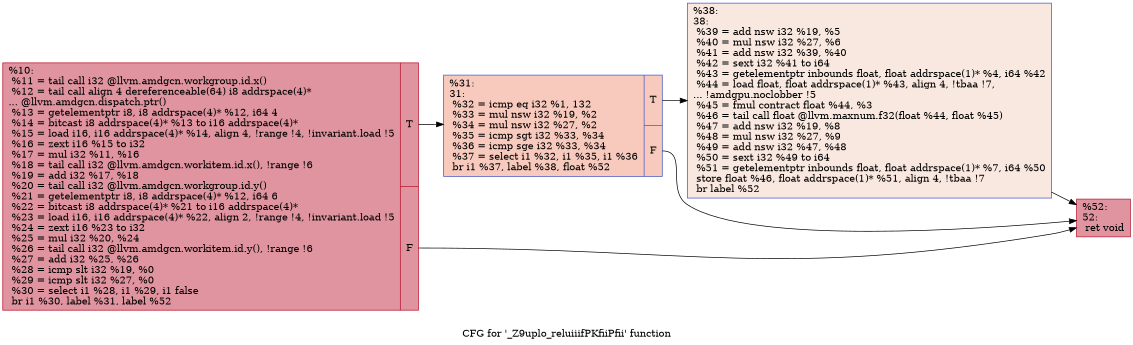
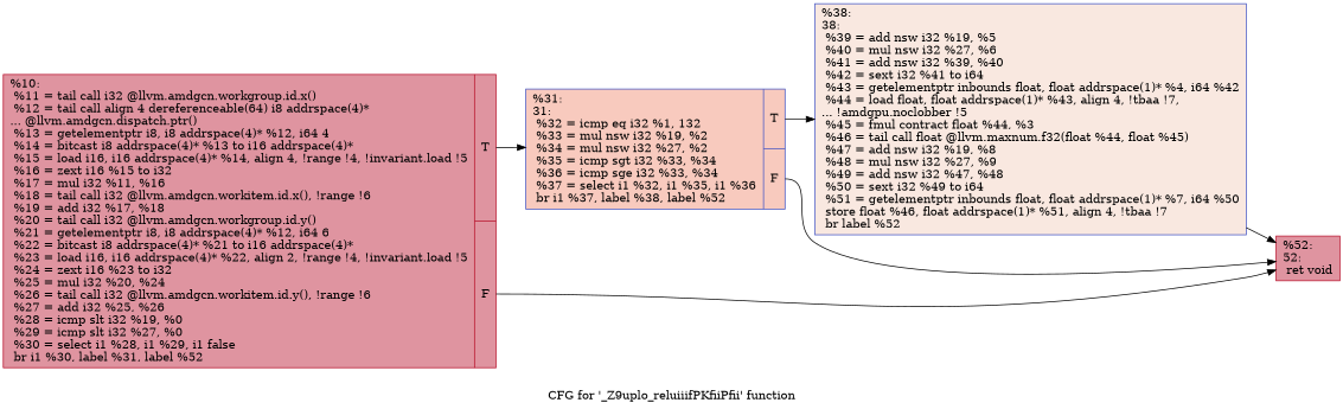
  digraph {
    label="CFG for '_Z9uplo_reluiiifPKfiiPfii' function"
    rankdir=LR
    node [color="#b70d28ff" fillcolor="#b70d2870" shape=record style=filled]
    edge [tailport=s0]
    n1 [label="{%10:\l  %11 = tail call i32 @llvm.amdgcn.workgroup.id.x()\l  %12 = tail call align 4 dereferenceable(64) i8 addrspace(4)*\l... @llvm.amdgcn.dispatch.ptr()\l  %13 = getelementptr i8, i8 addrspace(4)* %12, i64 4\l  %14 = bitcast i8 addrspace(4)* %13 to i16 addrspace(4)*\l  %15 = load i16, i16 addrspace(4)* %14, align 4, !range !4, !invariant.load !5\l  %16 = zext i16 %15 to i32\l  %17 = mul i32 %11, %16\l  %18 = tail call i32 @llvm.amdgcn.workitem.id.x(), !range !6\l  %19 = add i32 %17, %18\l  %20 = tail call i32 @llvm.amdgcn.workgroup.id.y()\l  %21 = getelementptr i8, i8 addrspace(4)* %12, i64 6\l  %22 = bitcast i8 addrspace(4)* %21 to i16 addrspace(4)*\l  %23 = load i16, i16 addrspace(4)* %22, align 2, !range !4, !invariant.load !5\l  %24 = zext i16 %23 to i32\l  %25 = mul i32 %20, %24\l  %26 = tail call i32 @llvm.amdgcn.workitem.id.y(), !range !6\l  %27 = add i32 %25, %26\l  %28 = icmp slt i32 %19, %0\l  %29 = icmp slt i32 %27, %0\l  %30 = select i1 %28, i1 %29, i1 false\l  br i1 %30, label %31, label %52\l|{<s0>T|<s1>F}}"]
-   n2 [color="#3d50c3ff" fillcolor="#ef886b70" label="{%31:\l31:                                               \l  %32 = icmp eq i32 %1, 132\l  %33 = mul nsw i32 %19, %2\l  %34 = mul nsw i32 %27, %2\l  %35 = icmp sgt i32 %33, %34\l  %36 = icmp sge i32 %33, %34\l  %37 = select i1 %32, i1 %35, i1 %36\l  br i1 %37, label %38, float %52\l|{<s0>T|<s1>F}}"]
+   n2 [color="#3d50c3ff" fillcolor="#ef886b70" label="{%31:\l31:                                               \l  %32 = icmp eq i32 %1, 132\l  %33 = mul nsw i32 %19, %2\l  %34 = mul nsw i32 %27, %2\l  %35 = icmp sgt i32 %33, %34\l  %36 = icmp sge i32 %33, %34\l  %37 = select i1 %32, i1 %35, i1 %36\l  br i1 %37, label %38, label %52\l|{<s0>T|<s1>F}}"]
    n3 [label="{%52:\l52:                                               \l  ret void\l}"]
    n4 [color="#3d50c3ff" fillcolor="#f1ccb870" label="{%38:\l38:                                               \l  %39 = add nsw i32 %19, %5\l  %40 = mul nsw i32 %27, %6\l  %41 = add nsw i32 %39, %40\l  %42 = sext i32 %41 to i64\l  %43 = getelementptr inbounds float, float addrspace(1)* %4, i64 %42\l  %44 = load float, float addrspace(1)* %43, align 4, !tbaa !7,\l... !amdgpu.noclobber !5\l  %45 = fmul contract float %44, %3\l  %46 = tail call float @llvm.maxnum.f32(float %44, float %45)\l  %47 = add nsw i32 %19, %8\l  %48 = mul nsw i32 %27, %9\l  %49 = add nsw i32 %47, %48\l  %50 = sext i32 %49 to i64\l  %51 = getelementptr inbounds float, float addrspace(1)* %7, i64 %50\l  store float %46, float addrspace(1)* %51, align 4, !tbaa !7\l  br label %52\l}"]
    n1 -> n2
    n1 -> n3 [tailport=s1]
    n2 -> n3 [tailport=s1]
    n2 -> n4
    n4 -> n3 [tailport=""]
  }
